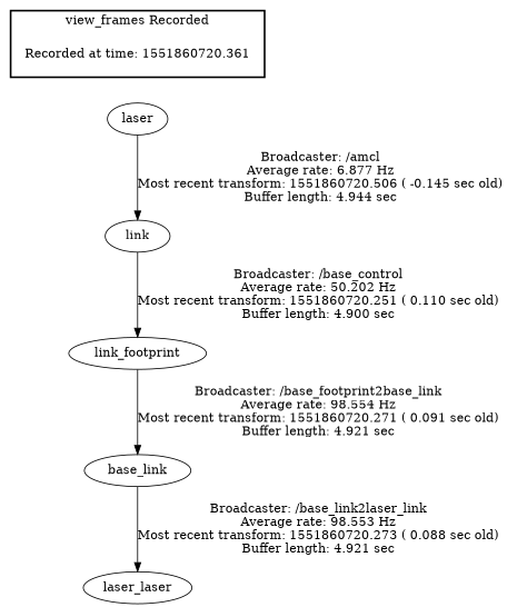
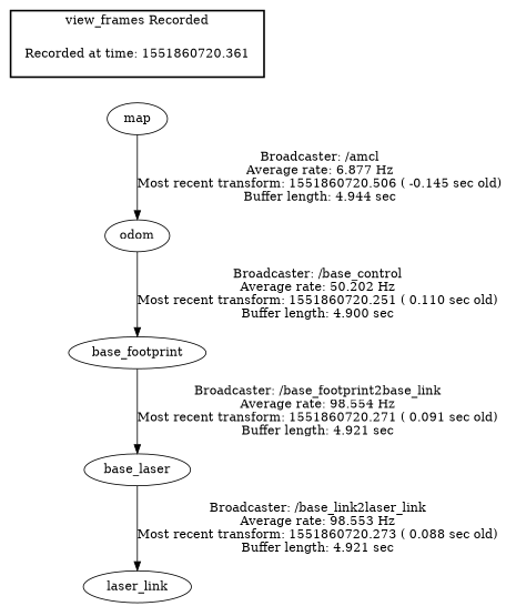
  digraph {
    "Recorded at time: 1551860720.361" [shape=plaintext]
-   map [label=laser]
-   odom [label=link]
-   base_footprint [label=link_footprint]
-   base_link
-   laser_link [label=laser_laser]
+   map
+   odom
+   base_footprint
+   base_link [label=base_laser]
+   laser_link
    subgraph cluster_1 {
      color=black
      label="view_frames Recorded"
      style=bold
      "Recorded at time: 1551860720.361"
    }
    "Recorded at time: 1551860720.361" -> map [style=invis]
    map -> odom [label="Broadcaster: /amcl\nAverage rate: 6.877 Hz\nMost recent transform: 1551860720.506 ( -0.145 sec old)\nBuffer length: 4.944 sec\n"]
    odom -> base_footprint [label="Broadcaster: /base_control\nAverage rate: 50.202 Hz\nMost recent transform: 1551860720.251 ( 0.110 sec old)\nBuffer length: 4.900 sec\n"]
    base_footprint -> base_link [label="Broadcaster: /base_footprint2base_link\nAverage rate: 98.554 Hz\nMost recent transform: 1551860720.271 ( 0.091 sec old)\nBuffer length: 4.921 sec\n"]
    base_link -> laser_link [label="Broadcaster: /base_link2laser_link\nAverage rate: 98.553 Hz\nMost recent transform: 1551860720.273 ( 0.088 sec old)\nBuffer length: 4.921 sec\n"]
  }
